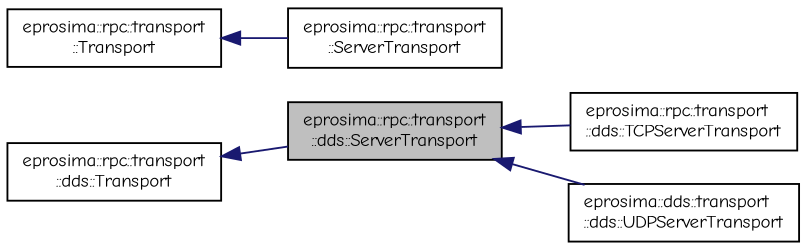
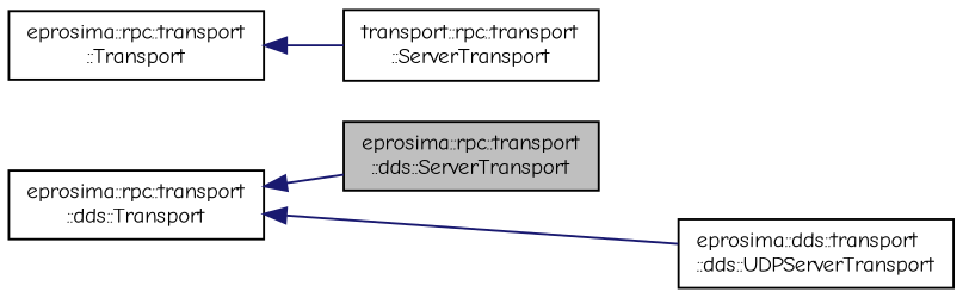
  digraph {
    fontname="Comic Neue"
    rankdir=LR
    node [color=black fillcolor=white fontname="Comic Neue" fontsize=10 shape=record style=filled]
    edge [color=midnightblue dir=back fontname="Comic Neue" fontsize=10 labelfontname=Helvetica labelfontsize=10 style=solid]
    n1 [fillcolor=grey75 fontcolor=black height=0.2 label="eprosima::rpc::transport\l::dds::ServerTransport" width=0.4]
-   n2 [height=0.2 label="eprosima::rpc::transport\l::dds::TCPServerTransport" width=0.4]
    n3 [height=0.2 label="eprosima::dds::transport\l::dds::UDPServerTransport" width=0.4]
-   n4 [height=0.2 label="eprosima::rpc::transport\l::ServerTransport" width=0.4]
+   n4 [height=0.2 label="transport::rpc::transport\l::ServerTransport" width=0.4]
    n5 [height=0.2 label="eprosima::rpc::transport\l::Transport" width=0.4]
    n6 [height=0.2 label="eprosima::rpc::transport\l::dds::Transport" width=0.4]
-   n1 -> n2
-   n1 -> n3
+   n6 -> n3
    n5 -> n4
    n6 -> n1
  }
